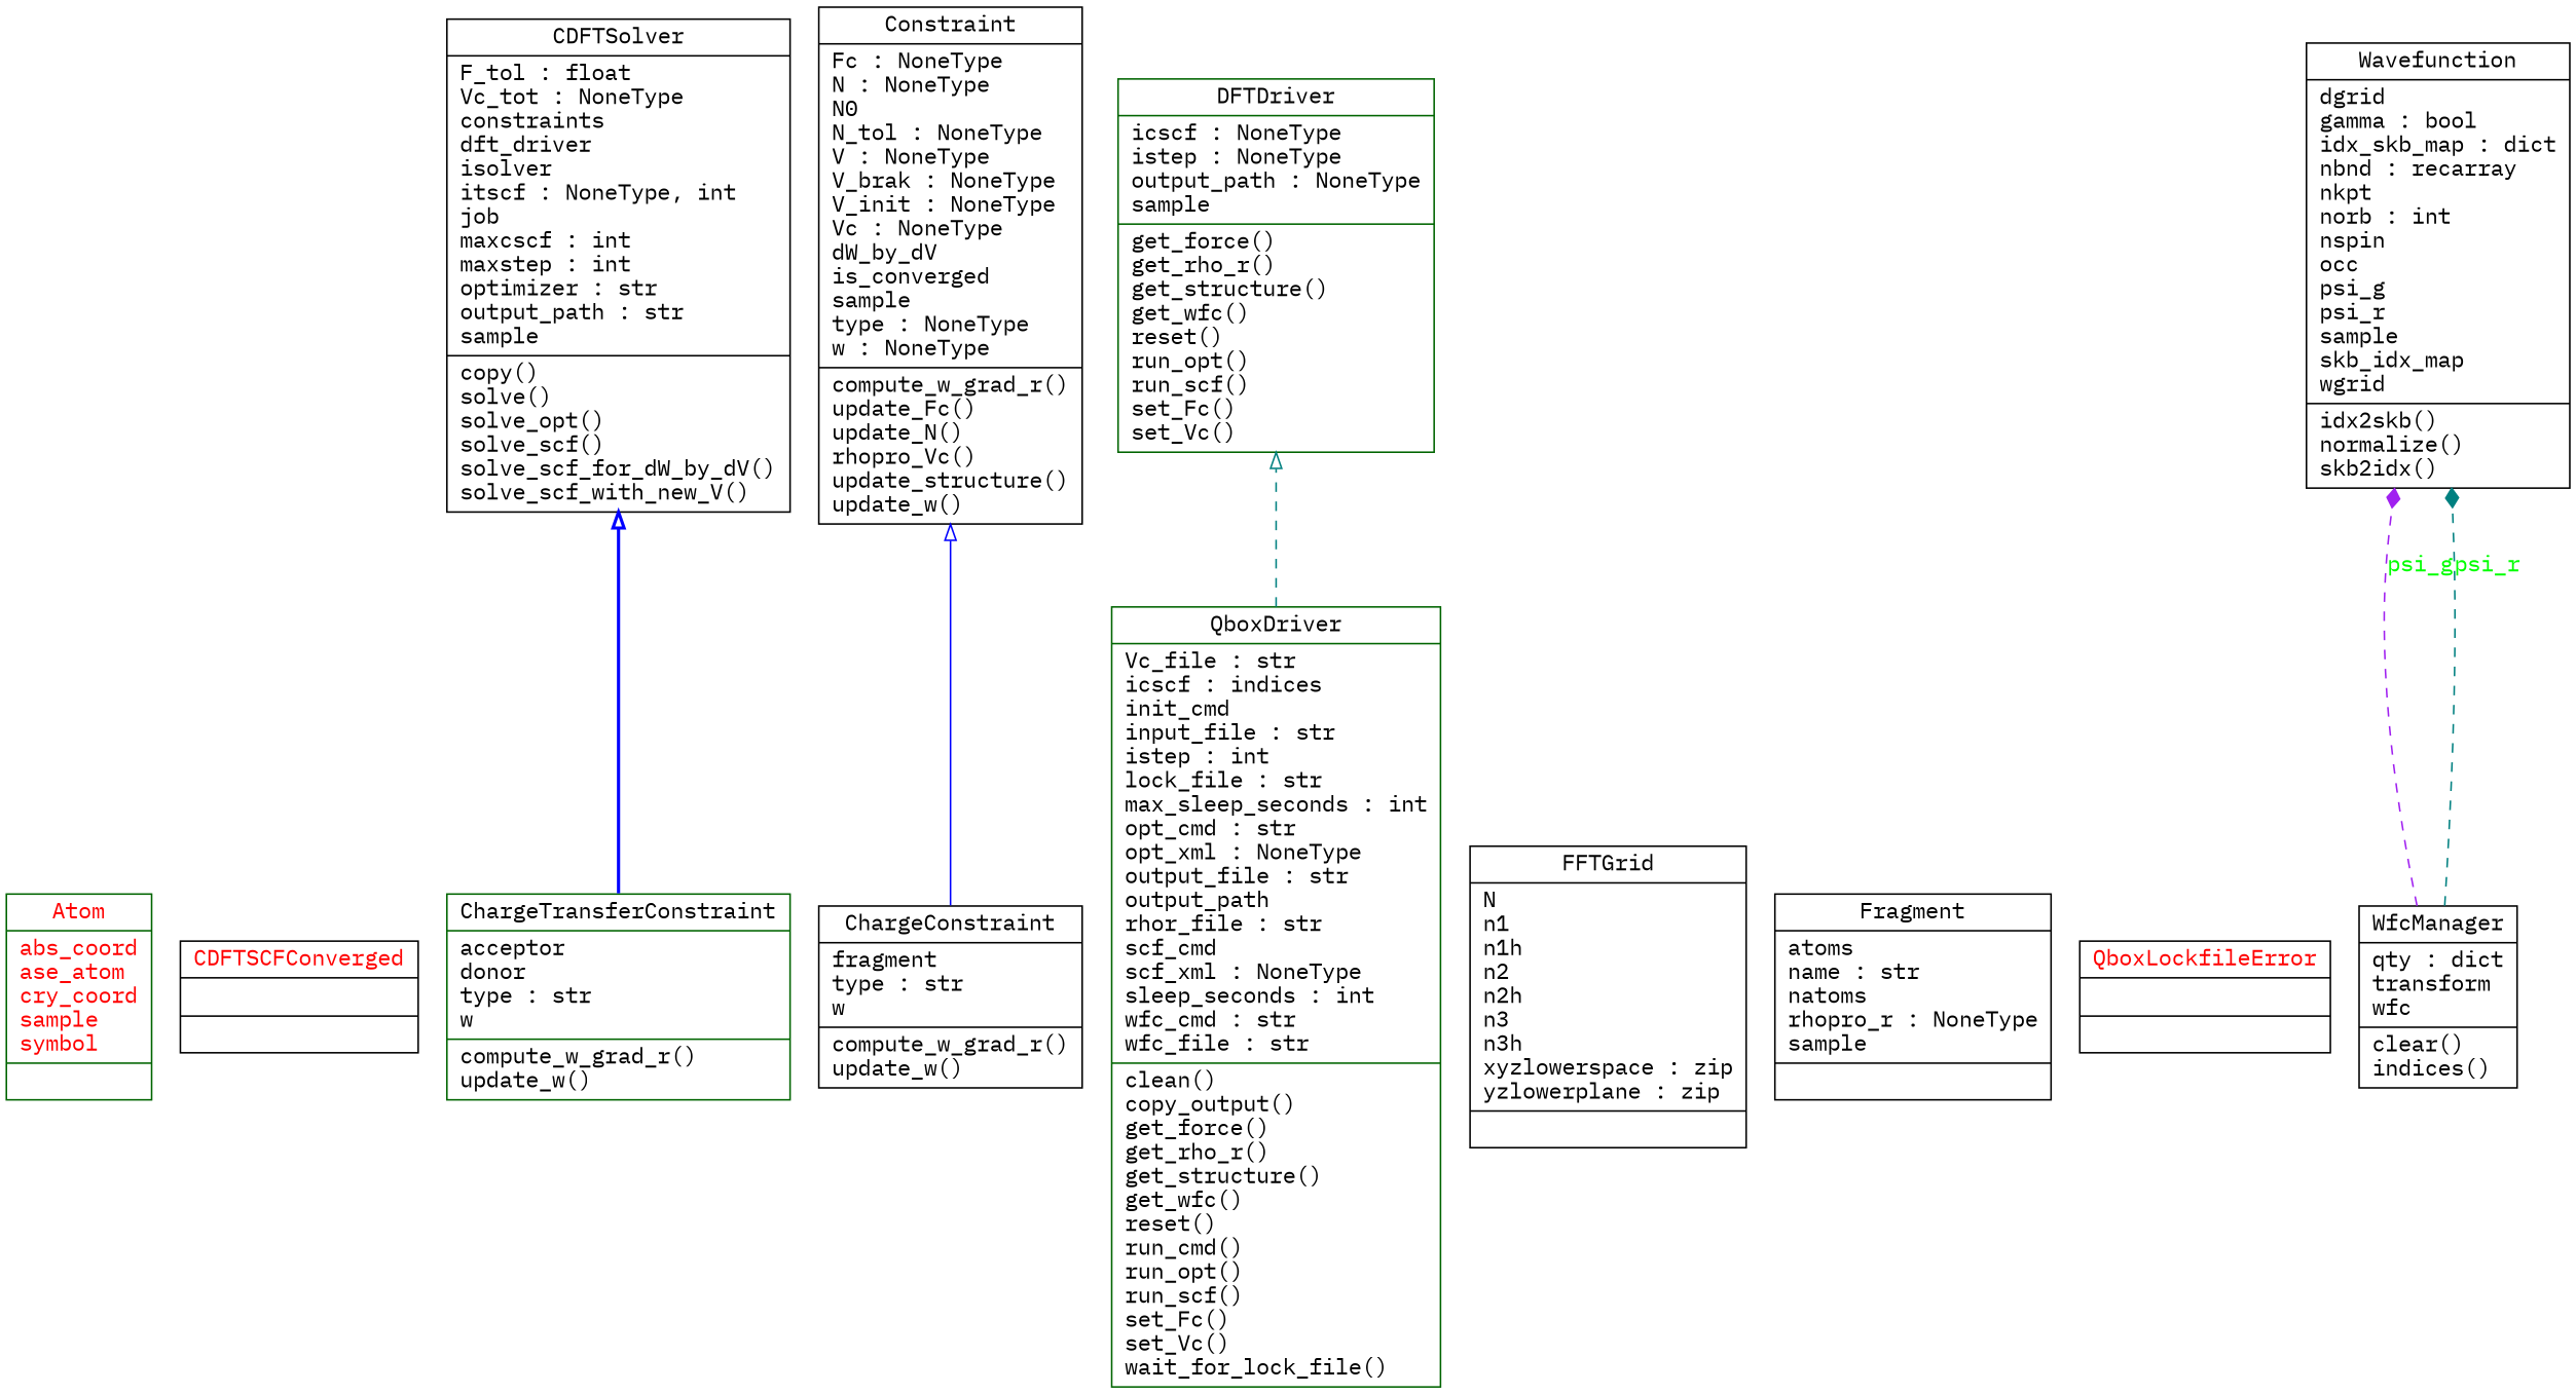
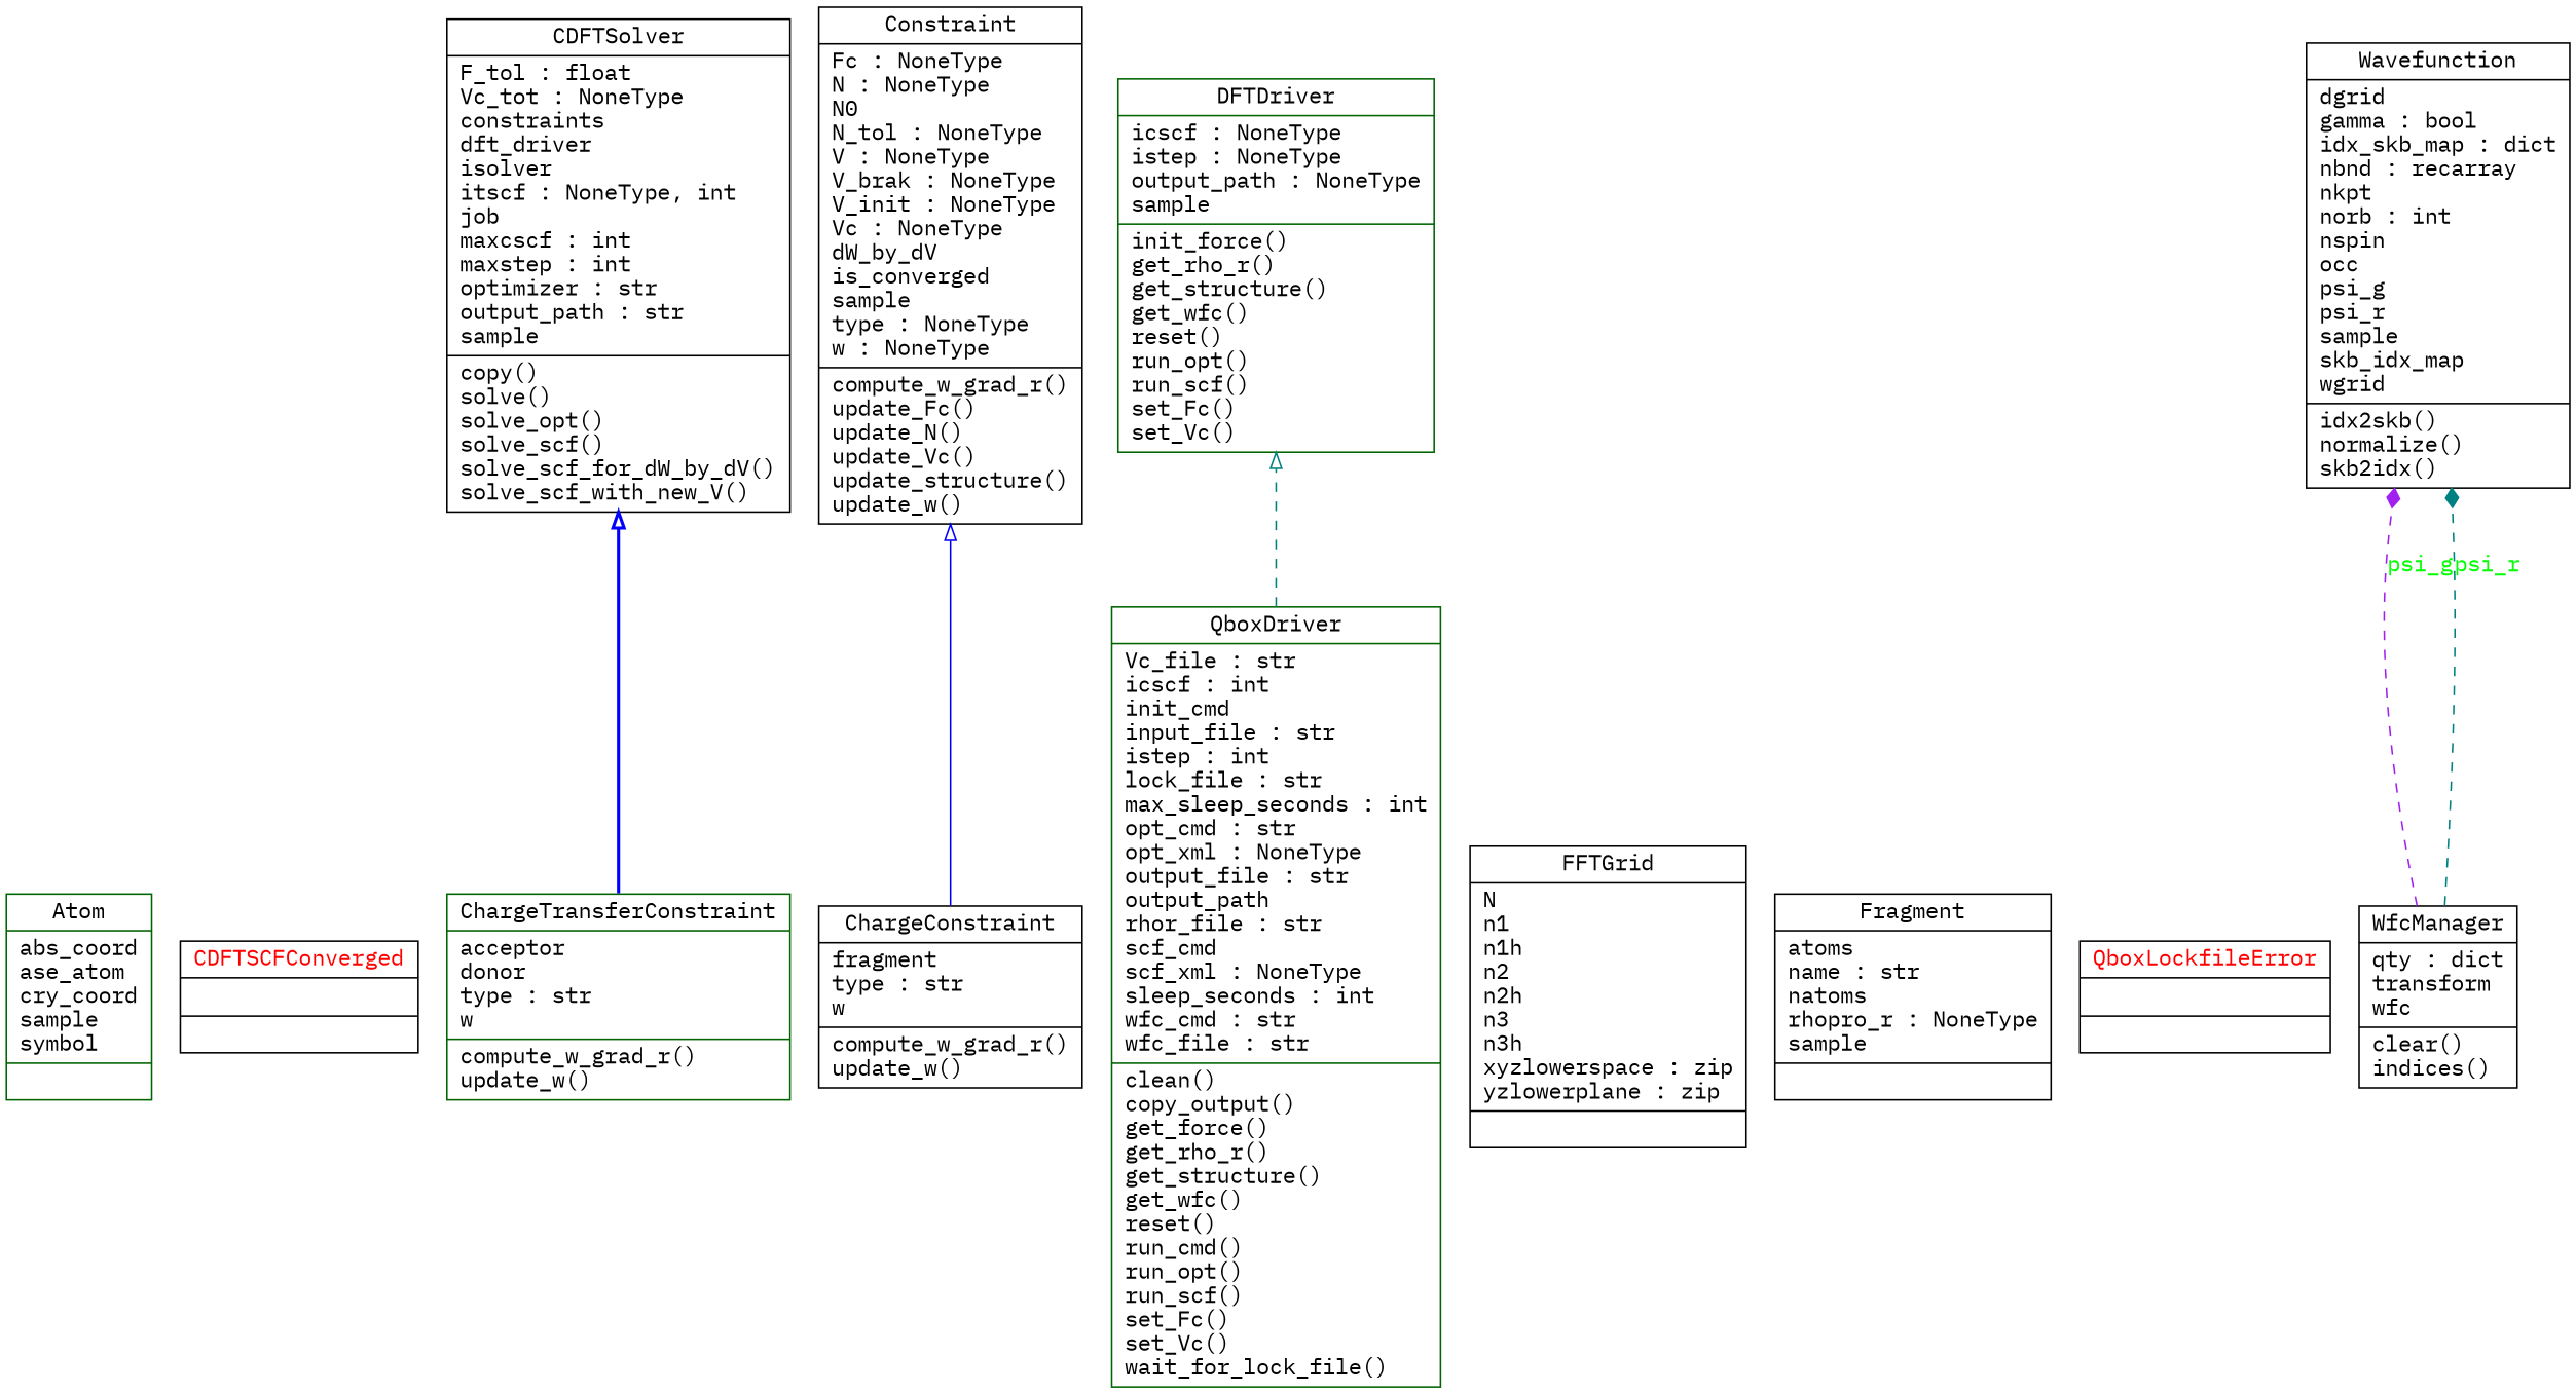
  digraph {
    fontname="IBM Plex Mono"
    rankdir=BT
    node [color=black fontname="IBM Plex Mono" shape=record]
    edge [arrowhead=empty arrowtail=none color=blue fontname="IBM Plex Mono" style=dashed]
-   n1 [color=darkgreen label="{Atom|abs_coord\lase_atom\lcry_coord\lsample\lsymbol\l|}" fontcolor=red]
+   n1 [color=darkgreen label="{Atom|abs_coord\lase_atom\lcry_coord\lsample\lsymbol\l|}"]
    n2 [fontcolor=red label="{CDFTSCFConverged|\l|}"]
    n3 [label="{CDFTSolver|F_tol : float\lVc_tot : NoneType\lconstraints\ldft_driver\lisolver\litscf : NoneType, int\ljob\lmaxcscf : int\lmaxstep : int\loptimizer : str\loutput_path : str\lsample\l|copy()\lsolve()\lsolve_opt()\lsolve_scf()\lsolve_scf_for_dW_by_dV()\lsolve_scf_with_new_V()\l}"]
    n4 [label="{ChargeConstraint|fragment\ltype : str\lw\l|compute_w_grad_r()\lupdate_w()\l}"]
-   n5 [label="{Constraint|Fc : NoneType\lN : NoneType\lN0\lN_tol : NoneType\lV : NoneType\lV_brak : NoneType\lV_init : NoneType\lVc : NoneType\ldW_by_dV\lis_converged\lsample\ltype : NoneType\lw : NoneType\l|compute_w_grad_r()\lupdate_Fc()\lupdate_N()\lrhopro_Vc()\lupdate_structure()\lupdate_w()\l}"]
+   n5 [label="{Constraint|Fc : NoneType\lN : NoneType\lN0\lN_tol : NoneType\lV : NoneType\lV_brak : NoneType\lV_init : NoneType\lVc : NoneType\ldW_by_dV\lis_converged\lsample\ltype : NoneType\lw : NoneType\l|compute_w_grad_r()\lupdate_Fc()\lupdate_N()\lupdate_Vc()\lupdate_structure()\lupdate_w()\l}"]
    n6 [color=darkgreen label="{ChargeTransferConstraint|acceptor\ldonor\ltype : str\lw\l|compute_w_grad_r()\lupdate_w()\l}"]
-   n7 [color=darkgreen label="{DFTDriver|icscf : NoneType\listep : NoneType\loutput_path : NoneType\lsample\l|get_force()\lget_rho_r()\lget_structure()\lget_wfc()\lreset()\lrun_opt()\lrun_scf()\lset_Fc()\lset_Vc()\l}"]
+   n7 [color=darkgreen label="{DFTDriver|icscf : NoneType\listep : NoneType\loutput_path : NoneType\lsample\l|init_force()\lget_rho_r()\lget_structure()\lget_wfc()\lreset()\lrun_opt()\lrun_scf()\lset_Fc()\lset_Vc()\l}"]
    n8 [label="{FFTGrid|N\ln1\ln1h\ln2\ln2h\ln3\ln3h\lxyzlowerspace : zip\lyzlowerplane : zip\l|}"]
    n9 [label="{Fragment|atoms\lname : str\lnatoms\lrhopro_r : NoneType\lsample\l|}"]
-   n10 [color=darkgreen label="{QboxDriver|Vc_file : str\licscf : indices\linit_cmd\linput_file : str\listep : int\llock_file : str\lmax_sleep_seconds : int\lopt_cmd : str\lopt_xml : NoneType\loutput_file : str\loutput_path\lrhor_file : str\lscf_cmd\lscf_xml : NoneType\lsleep_seconds : int\lwfc_cmd : str\lwfc_file : str\l|clean()\lcopy_output()\lget_force()\lget_rho_r()\lget_structure()\lget_wfc()\lreset()\lrun_cmd()\lrun_opt()\lrun_scf()\lset_Fc()\lset_Vc()\lwait_for_lock_file()\l}"]
+   n10 [color=darkgreen label="{QboxDriver|Vc_file : str\licscf : int\linit_cmd\linput_file : str\listep : int\llock_file : str\lmax_sleep_seconds : int\lopt_cmd : str\lopt_xml : NoneType\loutput_file : str\loutput_path\lrhor_file : str\lscf_cmd\lscf_xml : NoneType\lsleep_seconds : int\lwfc_cmd : str\lwfc_file : str\l|clean()\lcopy_output()\lget_force()\lget_rho_r()\lget_structure()\lget_wfc()\lreset()\lrun_cmd()\lrun_opt()\lrun_scf()\lset_Fc()\lset_Vc()\lwait_for_lock_file()\l}"]
    n11 [fontcolor=red label="{QboxLockfileError|\l|}"]
    n12 [label="{Wavefunction|dgrid\lgamma : bool\lidx_skb_map : dict\lnbnd : recarray\lnkpt\lnorb : int\lnspin\locc\lpsi_g\lpsi_r\lsample\lskb_idx_map\lwgrid\l|idx2skb()\lnormalize()\lskb2idx()\l}"]
    n13 [label="{WfcManager|qty : dict\ltransform\lwfc\l|clear()\lindices()\l}"]
    n4 -> n5 [style=solid]
    n6 -> n3 [style=bold]
    n10 -> n7 [color=teal]
    n13 -> n12 [arrowhead=diamond color=purple fontcolor=green label=psi_g]
    n13 -> n12 [arrowhead=diamond color=teal fontcolor=green label=psi_r]
  }
